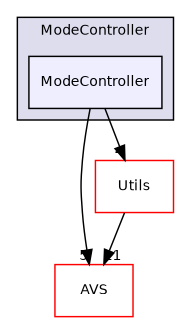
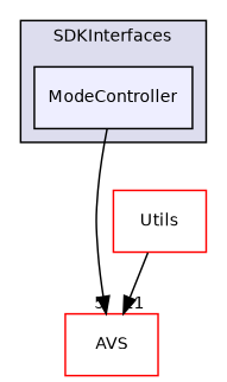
  digraph {
    compound=true
    node [fillcolor=white fontname=Helvetica fontsize=10 shape=box style=filled color=red]
    edge [labeldistance=1.5 labelfontname=Helvetica labelfontsize=10]
    n1 [fillcolor="#eeeeff" label=ModeController pencolor=black color=""]
    n2 [label=AVS]
    n3 [label=Utils]
    subgraph cluster_1 {
      bgcolor="#ddddee"
      fontname=Helvetica
      fontsize=10
-     label=ModeController
+     label=SDKInterfaces
      pencolor=black
      n1
    }
    n1 -> n2 [headlabel=5]
-   n1 -> n3 [headlabel=4]
    n3 -> n2 [headlabel=11]
  }
